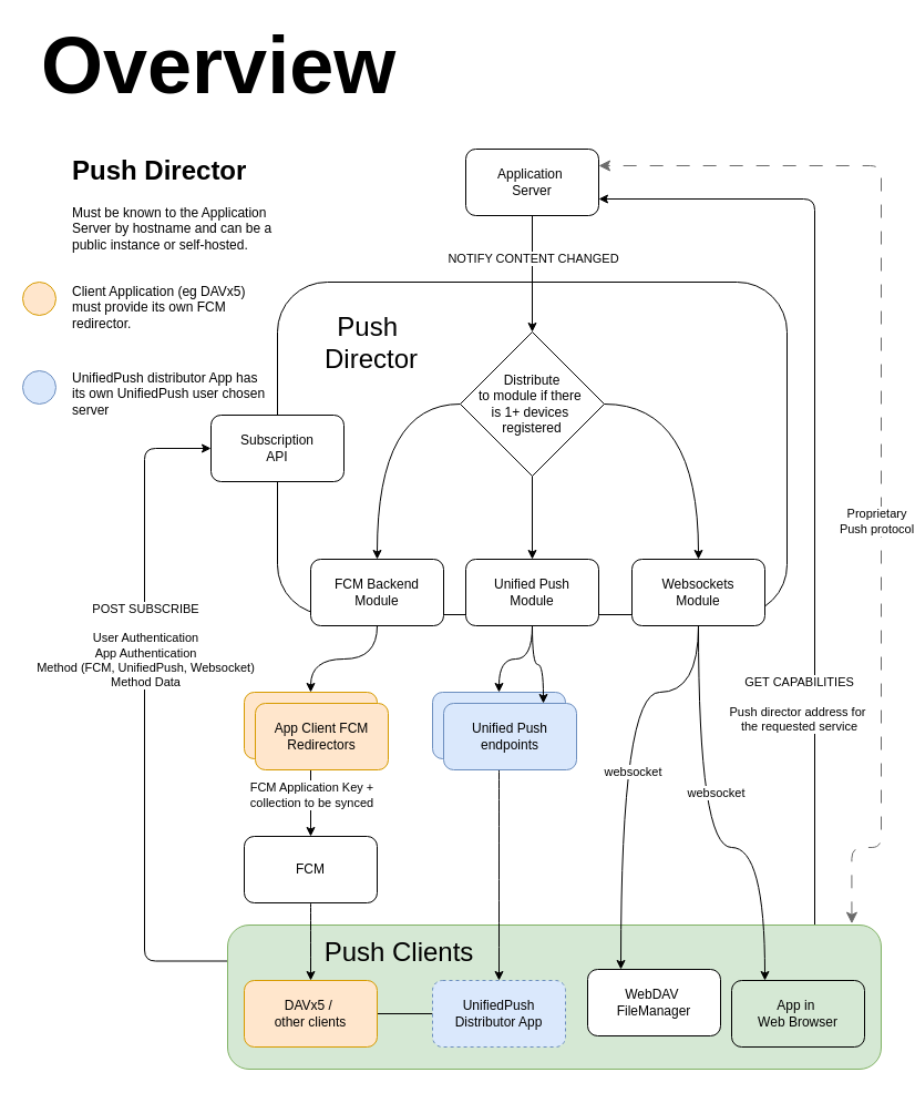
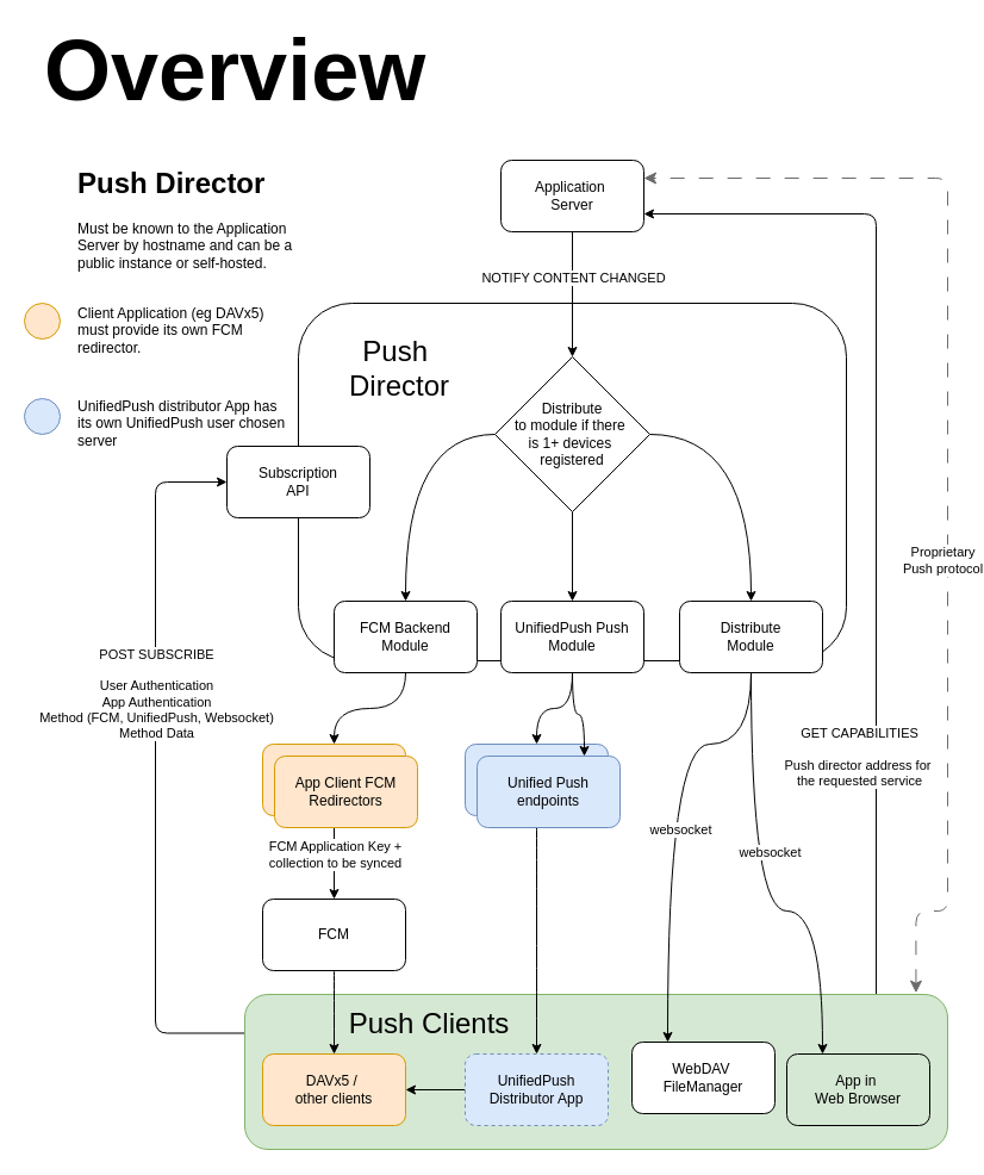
  <mxCell id="0" />
  <mxCell id="1" parent="0" />
  <mxCell id="2" style="edgeStyle=orthogonalEdgeStyle;orthogonalLoop=1;jettySize=auto;html=1;entryX=1;entryY=0.75;entryDx=0;entryDy=0;rounded=1;" parent="1" source="6" target="18" edge="1"><mxGeometry relative="1" as="geometry"><mxPoint x="852.5" y="830" as="sourcePoint" /><mxPoint x="650" y="160" as="targetPoint" /><Array as="points"><mxPoint x="735" y="175" /></Array></mxGeometry></mxCell>
  <mxCell id="3" value="&lt;div&gt;GET CAPABILITIES&lt;br&gt;&lt;br&gt;Push director address for&amp;nbsp;&lt;/div&gt;&lt;div&gt;the requested service&lt;br&gt;&lt;/div&gt;" style="edgeLabel;html=1;align=center;verticalAlign=middle;resizable=0;points=[];" parent="2" vertex="1" connectable="0"><mxGeometry x="-0.497" y="-2" relative="1" as="geometry"><mxPoint x="-17" y="14" as="offset" /></mxGeometry></mxCell>
  <mxCell id="4" style="edgeStyle=orthogonalEdgeStyle;rounded=1;orthogonalLoop=1;jettySize=auto;html=1;exitX=0;exitY=0.25;exitDx=0;exitDy=0;entryX=0;entryY=0.5;entryDx=0;entryDy=0;" parent="1" source="6" target="22" edge="1"><mxGeometry relative="1" as="geometry"><Array as="points"><mxPoint x="130" y="863" /><mxPoint x="130" y="400" /></Array></mxGeometry></mxCell>
  <mxCell id="5" value="POST SUBSCRIBE&lt;br&gt;&lt;br&gt;User Authentication&lt;br&gt;App Authentication&lt;br&gt;Method (FCM, UnifiedPush, Websocket)&lt;br&gt;Method Data&lt;br&gt;" style="edgeLabel;html=1;align=center;verticalAlign=middle;resizable=0;points=[];" parent="4" vertex="1" connectable="0"><mxGeometry x="0.204" relative="1" as="geometry"><mxPoint as="offset" /></mxGeometry></mxCell>
  <mxCell id="6" value="" style="rounded=1;whiteSpace=wrap;html=1;fillColor=#d5e8d4;strokeColor=#82b366;" parent="1" vertex="1"><mxGeometry x="205" y="830" width="590" height="130" as="geometry" /></mxCell>
  <mxCell id="7" style="edgeStyle=orthogonalEdgeStyle;orthogonalLoop=1;jettySize=auto;html=1;exitX=0.5;exitY=1;exitDx=0;exitDy=0;curved=1;" parent="1" source="21" target="26" edge="1"><mxGeometry relative="1" as="geometry" /></mxCell>
  <mxCell id="8" style="edgeStyle=orthogonalEdgeStyle;orthogonalLoop=1;jettySize=auto;html=1;exitX=0.5;exitY=1;exitDx=0;exitDy=0;curved=1;" parent="1" source="20" target="12" edge="1"><mxGeometry relative="1" as="geometry"><mxPoint x="995" y="570" as="sourcePoint" /><Array as="points"><mxPoint x="630" y="620" /><mxPoint x="560" y="620" /></Array></mxGeometry></mxCell>
  <mxCell id="9" value="websocket" style="edgeLabel;html=1;align=center;verticalAlign=middle;resizable=0;points=[];" parent="8" vertex="1" connectable="0"><mxGeometry x="-0.087" y="3" relative="1" as="geometry"><mxPoint x="7" y="28" as="offset" /></mxGeometry></mxCell>
  <mxCell id="10" style="edgeStyle=orthogonalEdgeStyle;orthogonalLoop=1;jettySize=auto;html=1;curved=1;entryX=0.25;entryY=0;entryDx=0;entryDy=0;exitX=0.5;exitY=1;exitDx=0;exitDy=0;" parent="1" source="20" target="13" edge="1"><mxGeometry relative="1" as="geometry"><mxPoint x="1030" y="550" as="sourcePoint" /><Array as="points"><mxPoint x="630" y="760" /><mxPoint x="690" y="760" /></Array></mxGeometry></mxCell>
  <mxCell id="11" value="websocket" style="edgeLabel;html=1;align=center;verticalAlign=middle;resizable=0;points=[];" parent="10" vertex="1" connectable="0"><mxGeometry x="-0.023" y="1" relative="1" as="geometry"><mxPoint x="14" y="-36" as="offset" /></mxGeometry></mxCell>
  <mxCell id="12" value="&lt;div&gt;WebDAV&amp;nbsp;&lt;/div&gt;&lt;div&gt;FileManager&lt;/div&gt;" style="rounded=1;whiteSpace=wrap;html=1;" parent="1" vertex="1"><mxGeometry x="530" y="870" width="120" height="60" as="geometry" /></mxCell>
  <mxCell id="13" value="&lt;div&gt;App in&amp;nbsp;&lt;/div&gt;&lt;div&gt;Web Browser&lt;/div&gt;" style="rounded=1;whiteSpace=wrap;html=1;fillColor=#d5e8d4;" parent="1" vertex="1"><mxGeometry x="660" y="880" width="120" height="60" as="geometry" /></mxCell>
  <mxCell id="14" style="edgeStyle=orthogonalEdgeStyle;orthogonalLoop=1;jettySize=auto;html=1;exitX=0.5;exitY=1;exitDx=0;exitDy=0;entryX=0.5;entryY=0;entryDx=0;entryDy=0;curved=1;" parent="1" source="19" target="23" edge="1"><mxGeometry relative="1" as="geometry" /></mxCell>
  <mxCell id="15" value="" style="rounded=1;whiteSpace=wrap;html=1;" parent="1" vertex="1"><mxGeometry x="250" y="250" width="460" height="300" as="geometry" /></mxCell>
  <mxCell id="16" style="edgeStyle=orthogonalEdgeStyle;rounded=0;orthogonalLoop=1;jettySize=auto;html=1;exitX=0.5;exitY=1;exitDx=0;exitDy=0;entryX=0.5;entryY=0;entryDx=0;entryDy=0;" parent="1" source="18" target="43" edge="1"><mxGeometry relative="1" as="geometry"><mxPoint x="480" y="270" as="targetPoint" /></mxGeometry></mxCell>
  <mxCell id="17" value="NOTIFY CONTENT CHANGED" style="edgeLabel;html=1;align=center;verticalAlign=middle;resizable=0;points=[];" parent="16" vertex="1" connectable="0"><mxGeometry x="-0.054" y="1" relative="1" as="geometry"><mxPoint x="-1" y="-12" as="offset" /></mxGeometry></mxCell>
  <mxCell id="18" value="&lt;div&gt;Application&amp;nbsp;&lt;/div&gt;&lt;div&gt;Server&lt;/div&gt;" style="rounded=1;whiteSpace=wrap;html=1;" parent="1" vertex="1"><mxGeometry x="420" y="130" width="120" height="60" as="geometry" /></mxCell>
- <mxCell id="19" value="&lt;div&gt;Unified Push&lt;/div&gt;&lt;div&gt;Module&lt;/div&gt;" style="rounded=1;whiteSpace=wrap;html=1;" parent="1" vertex="1"><mxGeometry x="420" y="500" width="120" height="60" as="geometry" /></mxCell>
- <mxCell id="20" value="&lt;div&gt;Websockets&lt;/div&gt;&lt;div&gt;Module&lt;/div&gt;" style="rounded=1;whiteSpace=wrap;html=1;" parent="1" vertex="1"><mxGeometry x="570" y="500" width="120" height="60" as="geometry" /></mxCell>
+ <mxCell id="19" value="&lt;div&gt;UnifiedPush Push&lt;/div&gt;&lt;div&gt;Module&lt;/div&gt;" style="rounded=1;whiteSpace=wrap;html=1;" parent="1" vertex="1"><mxGeometry x="420" y="500" width="120" height="60" as="geometry" /></mxCell>
+ <mxCell id="20" value="&lt;div&gt;Distribute&lt;/div&gt;&lt;div&gt;Module&lt;/div&gt;" style="rounded=1;whiteSpace=wrap;html=1;" parent="1" vertex="1"><mxGeometry x="570" y="500" width="120" height="60" as="geometry" /></mxCell>
  <mxCell id="21" value="&lt;div&gt;FCM Backend&lt;/div&gt;&lt;div&gt;Module&lt;/div&gt;" style="rounded=1;whiteSpace=wrap;html=1;" parent="1" vertex="1"><mxGeometry x="280" y="500" width="120" height="60" as="geometry" /></mxCell>
  <mxCell id="22" value="&lt;div&gt;Subscription&lt;/div&gt;&lt;div&gt;API&lt;br&gt;&lt;/div&gt;" style="rounded=1;whiteSpace=wrap;html=1;" parent="1" vertex="1"><mxGeometry x="190" y="370" width="120" height="60" as="geometry" /></mxCell>
  <mxCell id="23" value="&lt;div&gt;Unified Push&lt;/div&gt;&lt;div&gt;endpoints&lt;br&gt;&lt;/div&gt;" style="rounded=1;whiteSpace=wrap;html=1;fillColor=#dae8fc;strokeColor=#6c8ebf;" parent="1" vertex="1"><mxGeometry x="390" y="620" width="120" height="60" as="geometry" /></mxCell>
  <mxCell id="24" style="edgeStyle=orthogonalEdgeStyle;rounded=0;orthogonalLoop=1;jettySize=auto;html=1;exitX=0.5;exitY=1;exitDx=0;exitDy=0;entryX=0.5;entryY=0;entryDx=0;entryDy=0;" parent="1" source="26" target="27" edge="1"><mxGeometry relative="1" as="geometry" /></mxCell>
  <mxCell id="25" value="FCM Application Key + &lt;br&gt;collection to be synced" style="edgeLabel;html=1;align=center;verticalAlign=middle;resizable=0;points=[];" parent="24" vertex="1" connectable="0"><mxGeometry x="-0.075" relative="1" as="geometry"><mxPoint as="offset" /></mxGeometry></mxCell>
  <mxCell id="26" value="App Client FCM&lt;br&gt;Redirectors" style="rounded=1;whiteSpace=wrap;html=1;fillColor=#ffe6cc;strokeColor=#d79b00;" parent="1" vertex="1"><mxGeometry x="220" y="620" width="120" height="60" as="geometry" /></mxCell>
  <mxCell id="27" value="FCM" style="rounded=1;whiteSpace=wrap;html=1;" parent="1" vertex="1"><mxGeometry x="220" y="750" width="120" height="60" as="geometry" /></mxCell>
  <mxCell id="28" value="&lt;font style=&quot;font-size: 24px;&quot;&gt;Push Clients&lt;/font&gt;" style="text;html=1;strokeColor=none;fillColor=none;align=center;verticalAlign=middle;whiteSpace=wrap;rounded=0;" parent="1" vertex="1"><mxGeometry x="250" y="840" width="220" height="30" as="geometry" /></mxCell>
- <mxCell id="29" style="edgeStyle=orthogonalEdgeStyle;rounded=0;orthogonalLoop=1;jettySize=auto;html=1;exitX=0;exitY=0.5;exitDx=0;exitDy=0;entryX=1;entryY=0.5;entryDx=0;entryDy=0;endArrow=none;" parent="1" source="30" target="31" edge="1"><mxGeometry relative="1" as="geometry" /></mxCell>
+ <mxCell id="29" style="edgeStyle=orthogonalEdgeStyle;rounded=0;orthogonalLoop=1;jettySize=auto;html=1;exitX=0;exitY=0.5;exitDx=0;exitDy=0;entryX=1;entryY=0.5;entryDx=0;entryDy=0;" parent="1" source="30" target="31" edge="1"><mxGeometry relative="1" as="geometry" /></mxCell>
  <mxCell id="30" value="UnifiedPush&lt;br&gt;Distributor App" style="rounded=1;whiteSpace=wrap;html=1;fillColor=#dae8fc;strokeColor=#6c8ebf;dashed=1;" parent="1" vertex="1"><mxGeometry x="390" y="880" width="120" height="60" as="geometry" /></mxCell>
  <mxCell id="31" value="&lt;div&gt;DAVx5 /&amp;nbsp;&lt;/div&gt;&lt;div&gt;other clients&lt;/div&gt;" style="rounded=1;whiteSpace=wrap;html=1;fillColor=#ffe6cc;strokeColor=#d79b00;" parent="1" vertex="1"><mxGeometry x="220" y="880" width="120" height="60" as="geometry" /></mxCell>
  <mxCell id="32" style="edgeStyle=orthogonalEdgeStyle;orthogonalLoop=1;jettySize=auto;html=1;exitX=0.5;exitY=1;exitDx=0;exitDy=0;curved=1;" parent="1" source="23" target="30" edge="1"><mxGeometry relative="1" as="geometry"><mxPoint x="360" y="730" as="sourcePoint" /></mxGeometry></mxCell>
  <mxCell id="33" style="edgeStyle=orthogonalEdgeStyle;orthogonalLoop=1;jettySize=auto;html=1;exitX=0.5;exitY=1;exitDx=0;exitDy=0;entryX=0.5;entryY=0;entryDx=0;entryDy=0;curved=1;" parent="1" source="27" target="31" edge="1"><mxGeometry relative="1" as="geometry" /></mxCell>
  <mxCell id="34" value="&lt;div&gt;&lt;font style=&quot;font-size: 24px;&quot;&gt;Push&amp;nbsp;&lt;/font&gt;&lt;/div&gt;&lt;div&gt;&lt;font style=&quot;font-size: 24px;&quot;&gt;Director&lt;br&gt;&lt;/font&gt;&lt;/div&gt;" style="text;html=1;strokeColor=none;fillColor=none;align=center;verticalAlign=middle;whiteSpace=wrap;rounded=0;" parent="1" vertex="1"><mxGeometry x="260" y="270" width="150" height="70" as="geometry" /></mxCell>
  <mxCell id="35" value="&lt;p&gt;Client Application (eg DAVx5) must provide its own FCM redirector.&lt;br&gt;&lt;/p&gt;" style="text;html=1;strokeColor=none;fillColor=none;spacing=5;spacingTop=-20;whiteSpace=wrap;overflow=hidden;rounded=0;" parent="1" vertex="1"><mxGeometry x="60" y="250" width="190" height="60" as="geometry" /></mxCell>
  <mxCell id="36" value="" style="ellipse;whiteSpace=wrap;html=1;aspect=fixed;fillColor=#ffe6cc;strokeColor=#d79b00;" parent="1" vertex="1"><mxGeometry x="20" y="250" width="30" height="30" as="geometry" /></mxCell>
  <mxCell id="37" value="" style="ellipse;whiteSpace=wrap;html=1;aspect=fixed;fillColor=#dae8fc;strokeColor=#6c8ebf;" parent="1" vertex="1"><mxGeometry x="20" y="330" width="30" height="30" as="geometry" /></mxCell>
  <mxCell id="38" value="UnifiedPush distributor App has its own UnifiedPush user chosen server" style="text;html=1;strokeColor=none;fillColor=none;spacing=5;spacingTop=-20;whiteSpace=wrap;overflow=hidden;rounded=0;" parent="1" vertex="1"><mxGeometry x="60" y="340" width="190" height="40" as="geometry" /></mxCell>
  <mxCell id="39" value="&lt;h1&gt;Push Director&lt;br&gt;&lt;/h1&gt;&lt;p&gt;Must be known to the Application Server by hostname and can be a public instance or self-hosted.&lt;br&gt;&lt;/p&gt;" style="text;html=1;strokeColor=none;fillColor=none;spacing=5;spacingTop=-20;whiteSpace=wrap;overflow=hidden;rounded=0;" parent="1" vertex="1"><mxGeometry x="60" y="130" width="190" height="100" as="geometry" /></mxCell>
  <mxCell id="40" style="edgeStyle=orthogonalEdgeStyle;rounded=0;orthogonalLoop=1;jettySize=auto;html=1;exitX=0.5;exitY=1;exitDx=0;exitDy=0;entryX=0.5;entryY=0;entryDx=0;entryDy=0;" parent="1" source="43" target="19" edge="1"><mxGeometry relative="1" as="geometry" /></mxCell>
  <mxCell id="41" style="edgeStyle=orthogonalEdgeStyle;orthogonalLoop=1;jettySize=auto;html=1;exitX=1;exitY=0.5;exitDx=0;exitDy=0;entryX=0.5;entryY=0;entryDx=0;entryDy=0;curved=1;" parent="1" source="43" target="20" edge="1"><mxGeometry relative="1" as="geometry" /></mxCell>
  <mxCell id="42" style="edgeStyle=orthogonalEdgeStyle;orthogonalLoop=1;jettySize=auto;html=1;exitX=0;exitY=0.5;exitDx=0;exitDy=0;curved=1;" parent="1" source="43" target="21" edge="1"><mxGeometry relative="1" as="geometry" /></mxCell>
  <mxCell id="43" value="&lt;div&gt;Distribute&lt;/div&gt;&lt;div&gt;to module if there&amp;nbsp;&lt;/div&gt;&lt;div&gt;is 1+ devices&amp;nbsp;&lt;/div&gt;&lt;div&gt;registered&lt;/div&gt;" style="rhombus;whiteSpace=wrap;html=1;" parent="1" vertex="1"><mxGeometry x="415" y="295" width="130" height="130" as="geometry" /></mxCell>
  <mxCell id="44" value="App Client FCM&lt;br&gt;Redirectors" style="rounded=1;whiteSpace=wrap;html=1;fillColor=#ffe6cc;strokeColor=#d79b00;" parent="1" vertex="1"><mxGeometry x="230" y="630" width="120" height="60" as="geometry" /></mxCell>
  <mxCell id="45" value="&lt;div&gt;Unified Push&lt;/div&gt;&lt;div&gt;endpoints&lt;br&gt;&lt;/div&gt;" style="rounded=1;whiteSpace=wrap;html=1;fillColor=#dae8fc;strokeColor=#6c8ebf;" parent="1" vertex="1"><mxGeometry x="400" y="630" width="120" height="60" as="geometry" /></mxCell>
  <mxCell id="46" style="edgeStyle=orthogonalEdgeStyle;orthogonalLoop=1;jettySize=auto;html=1;exitX=0.5;exitY=1;exitDx=0;exitDy=0;entryX=0.75;entryY=0;entryDx=0;entryDy=0;curved=1;" parent="1" source="19" target="45" edge="1"><mxGeometry relative="1" as="geometry" /></mxCell>
  <mxCell id="47" value="&lt;h1&gt;&lt;font style=&quot;font-size: 72px;&quot;&gt;Overview&lt;/font&gt;&lt;/h1&gt;" style="text;html=1;strokeColor=none;fillColor=none;align=left;verticalAlign=middle;whiteSpace=wrap;rounded=0;" parent="1" vertex="1"><mxGeometry x="35" y="20" width="410" height="70" as="geometry" /></mxCell>
  <mxCell id="48" style="edgeStyle=orthogonalEdgeStyle;orthogonalLoop=1;jettySize=auto;html=1;entryX=1;entryY=0.25;entryDx=0;entryDy=0;rounded=1;exitX=0.955;exitY=-0.01;exitDx=0;exitDy=0;endArrow=classic;endFill=1;startArrow=classic;startFill=1;dashed=1;dashPattern=12 12;strokeColor=#6B6B6B;strokeWidth=1;exitPerimeter=0;endSize=8;startSize=8;" edge="1" parent="1" source="6" target="18"><mxGeometry relative="1" as="geometry"><mxPoint x="856" y="785" as="sourcePoint" /><mxPoint x="690" y="90" as="targetPoint" /><Array as="points"><mxPoint x="769" y="760" /><mxPoint x="795" y="760" /><mxPoint x="795" y="145" /></Array></mxGeometry></mxCell>
  <mxCell id="49" value="&lt;div&gt;Proprietary&lt;br&gt;Push protocol&lt;br&gt;&lt;/div&gt;" style="edgeLabel;html=1;align=center;verticalAlign=middle;resizable=0;points=[];" vertex="1" connectable="0" parent="48"><mxGeometry x="-0.497" y="-2" relative="1" as="geometry"><mxPoint x="-7" y="-147" as="offset" /></mxGeometry></mxCell>
